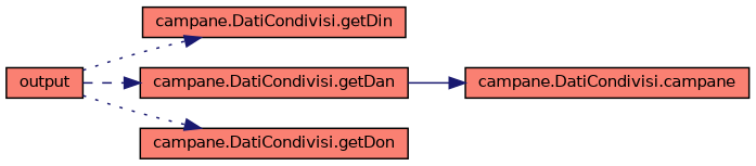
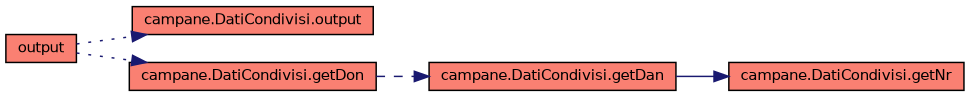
  digraph {
    rankdir=LR
    node [color=black fillcolor=salmon fontname=Helvetica fontsize=10 shape=record style=filled]
    edge [color=midnightblue fontname=Helvetica fontsize=10 labelfontname=Helvetica labelfontsize=10 style=dotted]
    n1 [fontcolor=black height=0.2 label=output width=0.4]
-   n2 [height=0.2 label="campane.DatiCondivisi.getDin" width=0.4]
+   n2 [height=0.2 label="campane.DatiCondivisi.output" width=0.4]
    n3 [height=0.2 label="campane.DatiCondivisi.getDan" width=0.4]
    n4 [height=0.2 label="campane.DatiCondivisi.getDon" width=0.4]
-   n5 [height=0.2 label="campane.DatiCondivisi.campane" width=0.4]
+   n5 [height=0.2 label="campane.DatiCondivisi.getNr" width=0.4]
    n1 -> n2
-   n1 -> n3 [style=dashed]
+   n4 -> n3 [style=dashed]
    n1 -> n4
    n3 -> n5 [style=solid]
  }
